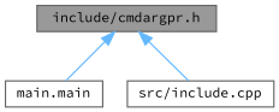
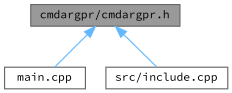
  digraph {
    fontname="Source Code Pro"
    node [color=grey40 fillcolor=white fontname="Source Code Pro" fontsize=10 shape=box style=filled]
    edge [color=steelblue1 dir=back fontname="Source Code Pro" fontsize=10 labelfontname=Helvetica labelfontsize=10 style=solid]
-   n1 [color=gray40 fillcolor=grey60 fontcolor=black height=0.2 label="include/cmdargpr.h" width=0.4]
-   n2 [height=0.2 label="main.main" width=0.4]
+   n1 [color=gray40 fillcolor=grey60 fontcolor=black height=0.2 label="cmdargpr/cmdargpr.h" width=0.4]
+   n2 [height=0.2 label="main.cpp" width=0.4]
    n3 [height=0.2 label="src/include.cpp" width=0.4]
    n1 -> n2
    n1 -> n3
  }
